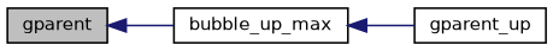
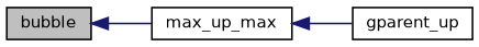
  digraph {
    rankdir=LR
    node [color=black fillcolor=white fontname=Helvetica fontsize=10 shape=record style=filled]
    edge [color=midnightblue dir=back fontname=Helvetica fontsize=10 labelfontname=Helvetica labelfontsize=10 style=solid]
-   n1 [fillcolor=grey75 fontcolor=black height=0.2 label=gparent width=0.4]
-   n2 [height=0.2 label=bubble_up_max width=0.4]
+   n1 [fillcolor=grey75 fontcolor=black height=0.2 label=bubble width=0.4]
+   n2 [height=0.2 label=max_up_max width=0.4]
    n3 [height=0.2 label=gparent_up width=0.4]
    n1 -> n2
    n2 -> n3
  }
